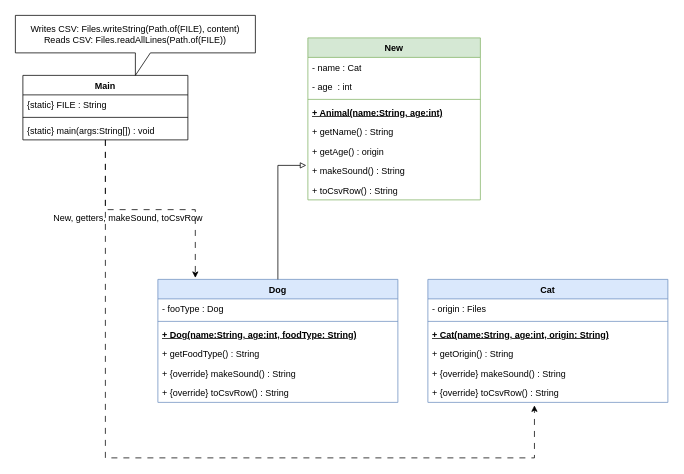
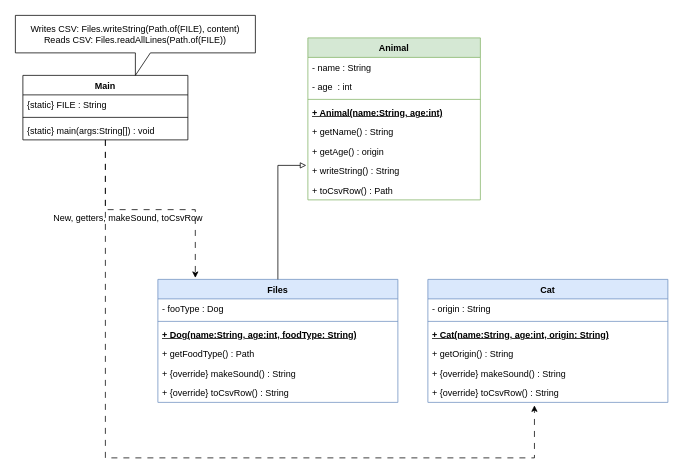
  <mxCell id="0" />
  <mxCell id="1" parent="0" />
- <mxCell id="2" value="New" style="swimlane;fontStyle=1;align=center;verticalAlign=top;childLayout=stackLayout;horizontal=1;startSize=26;horizontalStack=0;resizeParent=1;resizeParentMax=0;resizeLast=0;collapsible=1;marginBottom=0;whiteSpace=wrap;html=1;fillColor=#d5e8d4;strokeColor=#82b366;" vertex="1" parent="1"><mxGeometry x="410" y="50" width="230" height="216" as="geometry" /></mxCell>
- <mxCell id="3" value="- name : Cat" style="text;strokeColor=none;fillColor=none;align=left;verticalAlign=top;spacingLeft=4;spacingRight=4;overflow=hidden;rotatable=0;points=[[0,0.5],[1,0.5]];portConstraint=eastwest;whiteSpace=wrap;html=1;" vertex="1" parent="2"><mxGeometry y="26" width="230" height="26" as="geometry" /></mxCell>
+ <mxCell id="2" value="Animal" style="swimlane;fontStyle=1;align=center;verticalAlign=top;childLayout=stackLayout;horizontal=1;startSize=26;horizontalStack=0;resizeParent=1;resizeParentMax=0;resizeLast=0;collapsible=1;marginBottom=0;whiteSpace=wrap;html=1;fillColor=#d5e8d4;strokeColor=#82b366;" vertex="1" parent="1"><mxGeometry x="410" y="50" width="230" height="216" as="geometry" /></mxCell>
+ <mxCell id="3" value="- name : String" style="text;strokeColor=none;fillColor=none;align=left;verticalAlign=top;spacingLeft=4;spacingRight=4;overflow=hidden;rotatable=0;points=[[0,0.5],[1,0.5]];portConstraint=eastwest;whiteSpace=wrap;html=1;" vertex="1" parent="2"><mxGeometry y="26" width="230" height="26" as="geometry" /></mxCell>
  <mxCell id="4" value="- age&amp;nbsp; : int" style="text;strokeColor=none;fillColor=none;align=left;verticalAlign=top;spacingLeft=4;spacingRight=4;overflow=hidden;rotatable=0;points=[[0,0.5],[1,0.5]];portConstraint=eastwest;whiteSpace=wrap;html=1;" vertex="1" parent="2"><mxGeometry y="52" width="230" height="26" as="geometry" /></mxCell>
  <mxCell id="5" value="" style="line;strokeWidth=1;fillColor=none;align=left;verticalAlign=middle;spacingTop=-1;spacingLeft=3;spacingRight=3;rotatable=0;labelPosition=right;points=[];portConstraint=eastwest;strokeColor=inherit;" vertex="1" parent="2"><mxGeometry y="78" width="230" height="8" as="geometry" /></mxCell>
  <mxCell id="6" value="&lt;b&gt;&lt;u&gt;+ Animal(name:String, age:int)&lt;/u&gt;&lt;/b&gt;" style="text;strokeColor=none;fillColor=none;align=left;verticalAlign=top;spacingLeft=4;spacingRight=4;overflow=hidden;rotatable=0;points=[[0,0.5],[1,0.5]];portConstraint=eastwest;whiteSpace=wrap;html=1;" vertex="1" parent="2"><mxGeometry y="86" width="230" height="26" as="geometry" /></mxCell>
  <mxCell id="7" value="+ getName() : String" style="text;strokeColor=none;fillColor=none;align=left;verticalAlign=top;spacingLeft=4;spacingRight=4;overflow=hidden;rotatable=0;points=[[0,0.5],[1,0.5]];portConstraint=eastwest;whiteSpace=wrap;html=1;" vertex="1" parent="2"><mxGeometry y="112" width="230" height="26" as="geometry" /></mxCell>
  <mxCell id="8" value="+ getAge() : origin" style="text;strokeColor=none;fillColor=none;align=left;verticalAlign=top;spacingLeft=4;spacingRight=4;overflow=hidden;rotatable=0;points=[[0,0.5],[1,0.5]];portConstraint=eastwest;whiteSpace=wrap;html=1;" vertex="1" parent="2"><mxGeometry y="138" width="230" height="26" as="geometry" /></mxCell>
- <mxCell id="9" value="+ makeSound() : String" style="text;strokeColor=none;fillColor=none;align=left;verticalAlign=top;spacingLeft=4;spacingRight=4;overflow=hidden;rotatable=0;points=[[0,0.5],[1,0.5]];portConstraint=eastwest;whiteSpace=wrap;html=1;" vertex="1" parent="2"><mxGeometry y="164" width="230" height="26" as="geometry" /></mxCell>
- <mxCell id="10" value="+ toCsvRow() : String" style="text;strokeColor=none;fillColor=none;align=left;verticalAlign=top;spacingLeft=4;spacingRight=4;overflow=hidden;rotatable=0;points=[[0,0.5],[1,0.5]];portConstraint=eastwest;whiteSpace=wrap;html=1;" vertex="1" parent="2"><mxGeometry y="190" width="230" height="26" as="geometry" /></mxCell>
+ <mxCell id="9" value="+ writeString() : String" style="text;strokeColor=none;fillColor=none;align=left;verticalAlign=top;spacingLeft=4;spacingRight=4;overflow=hidden;rotatable=0;points=[[0,0.5],[1,0.5]];portConstraint=eastwest;whiteSpace=wrap;html=1;" vertex="1" parent="2"><mxGeometry y="164" width="230" height="26" as="geometry" /></mxCell>
+ <mxCell id="10" value="+ toCsvRow() : Path" style="text;strokeColor=none;fillColor=none;align=left;verticalAlign=top;spacingLeft=4;spacingRight=4;overflow=hidden;rotatable=0;points=[[0,0.5],[1,0.5]];portConstraint=eastwest;whiteSpace=wrap;html=1;" vertex="1" parent="2"><mxGeometry y="190" width="230" height="26" as="geometry" /></mxCell>
  <mxCell id="11" value="Cat" style="swimlane;fontStyle=1;align=center;verticalAlign=top;childLayout=stackLayout;horizontal=1;startSize=26;horizontalStack=0;resizeParent=1;resizeParentMax=0;resizeLast=0;collapsible=1;marginBottom=0;whiteSpace=wrap;html=1;fillColor=#dae8fc;strokeColor=#6c8ebf;" vertex="1" parent="1"><mxGeometry x="570" y="372" width="320" height="164" as="geometry" /></mxCell>
- <mxCell id="12" value="- origin : Files" style="text;strokeColor=none;fillColor=none;align=left;verticalAlign=top;spacingLeft=4;spacingRight=4;overflow=hidden;rotatable=0;points=[[0,0.5],[1,0.5]];portConstraint=eastwest;whiteSpace=wrap;html=1;" vertex="1" parent="11"><mxGeometry y="26" width="320" height="26" as="geometry" /></mxCell>
+ <mxCell id="12" value="- origin : String" style="text;strokeColor=none;fillColor=none;align=left;verticalAlign=top;spacingLeft=4;spacingRight=4;overflow=hidden;rotatable=0;points=[[0,0.5],[1,0.5]];portConstraint=eastwest;whiteSpace=wrap;html=1;" vertex="1" parent="11"><mxGeometry y="26" width="320" height="26" as="geometry" /></mxCell>
  <mxCell id="13" value="" style="line;strokeWidth=1;fillColor=none;align=left;verticalAlign=middle;spacingTop=-1;spacingLeft=3;spacingRight=3;rotatable=0;labelPosition=right;points=[];portConstraint=eastwest;strokeColor=inherit;" vertex="1" parent="11"><mxGeometry y="52" width="320" height="8" as="geometry" /></mxCell>
  <mxCell id="14" value="&lt;b&gt;&lt;u&gt;+ Cat(name:String, age:int, origin: String)&lt;/u&gt;&lt;/b&gt;" style="text;strokeColor=none;fillColor=none;align=left;verticalAlign=top;spacingLeft=4;spacingRight=4;overflow=hidden;rotatable=0;points=[[0,0.5],[1,0.5]];portConstraint=eastwest;whiteSpace=wrap;html=1;" vertex="1" parent="11"><mxGeometry y="60" width="320" height="26" as="geometry" /></mxCell>
  <mxCell id="15" value="+ getOrigin() : String" style="text;strokeColor=none;fillColor=none;align=left;verticalAlign=top;spacingLeft=4;spacingRight=4;overflow=hidden;rotatable=0;points=[[0,0.5],[1,0.5]];portConstraint=eastwest;whiteSpace=wrap;html=1;" vertex="1" parent="11"><mxGeometry y="86" width="320" height="26" as="geometry" /></mxCell>
  <mxCell id="16" value="+ {override} makeSound() : String" style="text;strokeColor=none;fillColor=none;align=left;verticalAlign=top;spacingLeft=4;spacingRight=4;overflow=hidden;rotatable=0;points=[[0,0.5],[1,0.5]];portConstraint=eastwest;whiteSpace=wrap;html=1;" vertex="1" parent="11"><mxGeometry y="112" width="320" height="26" as="geometry" /></mxCell>
  <mxCell id="17" value="+&amp;nbsp;{override} toCsvRow() : String" style="text;strokeColor=none;fillColor=none;align=left;verticalAlign=top;spacingLeft=4;spacingRight=4;overflow=hidden;rotatable=0;points=[[0,0.5],[1,0.5]];portConstraint=eastwest;whiteSpace=wrap;html=1;" vertex="1" parent="11"><mxGeometry y="138" width="320" height="26" as="geometry" /></mxCell>
- <mxCell id="18" value="Dog" style="swimlane;fontStyle=1;align=center;verticalAlign=top;childLayout=stackLayout;horizontal=1;startSize=26;horizontalStack=0;resizeParent=1;resizeParentMax=0;resizeLast=0;collapsible=1;marginBottom=0;whiteSpace=wrap;html=1;fillColor=#dae8fc;strokeColor=#6c8ebf;" vertex="1" parent="1"><mxGeometry x="210" y="372" width="320" height="164" as="geometry" /></mxCell>
+ <mxCell id="18" value="Files" style="swimlane;fontStyle=1;align=center;verticalAlign=top;childLayout=stackLayout;horizontal=1;startSize=26;horizontalStack=0;resizeParent=1;resizeParentMax=0;resizeLast=0;collapsible=1;marginBottom=0;whiteSpace=wrap;html=1;fillColor=#dae8fc;strokeColor=#6c8ebf;" vertex="1" parent="1"><mxGeometry x="210" y="372" width="320" height="164" as="geometry" /></mxCell>
  <mxCell id="19" value="- fooType : Dog" style="text;strokeColor=none;fillColor=none;align=left;verticalAlign=top;spacingLeft=4;spacingRight=4;overflow=hidden;rotatable=0;points=[[0,0.5],[1,0.5]];portConstraint=eastwest;whiteSpace=wrap;html=1;" vertex="1" parent="18"><mxGeometry y="26" width="320" height="26" as="geometry" /></mxCell>
  <mxCell id="20" value="" style="line;strokeWidth=1;fillColor=none;align=left;verticalAlign=middle;spacingTop=-1;spacingLeft=3;spacingRight=3;rotatable=0;labelPosition=right;points=[];portConstraint=eastwest;strokeColor=inherit;" vertex="1" parent="18"><mxGeometry y="52" width="320" height="8" as="geometry" /></mxCell>
  <mxCell id="21" value="&lt;b&gt;&lt;u&gt;+ Dog(name:String, age:int, foodType: String)&lt;/u&gt;&lt;/b&gt;" style="text;strokeColor=none;fillColor=none;align=left;verticalAlign=top;spacingLeft=4;spacingRight=4;overflow=hidden;rotatable=0;points=[[0,0.5],[1,0.5]];portConstraint=eastwest;whiteSpace=wrap;html=1;" vertex="1" parent="18"><mxGeometry y="60" width="320" height="26" as="geometry" /></mxCell>
- <mxCell id="22" value="+ getFoodType() : String" style="text;strokeColor=none;fillColor=none;align=left;verticalAlign=top;spacingLeft=4;spacingRight=4;overflow=hidden;rotatable=0;points=[[0,0.5],[1,0.5]];portConstraint=eastwest;whiteSpace=wrap;html=1;" vertex="1" parent="18"><mxGeometry y="86" width="320" height="26" as="geometry" /></mxCell>
+ <mxCell id="22" value="+ getFoodType() : Path" style="text;strokeColor=none;fillColor=none;align=left;verticalAlign=top;spacingLeft=4;spacingRight=4;overflow=hidden;rotatable=0;points=[[0,0.5],[1,0.5]];portConstraint=eastwest;whiteSpace=wrap;html=1;" vertex="1" parent="18"><mxGeometry y="86" width="320" height="26" as="geometry" /></mxCell>
  <mxCell id="23" value="+ {override} makeSound() : String" style="text;strokeColor=none;fillColor=none;align=left;verticalAlign=top;spacingLeft=4;spacingRight=4;overflow=hidden;rotatable=0;points=[[0,0.5],[1,0.5]];portConstraint=eastwest;whiteSpace=wrap;html=1;" vertex="1" parent="18"><mxGeometry y="112" width="320" height="26" as="geometry" /></mxCell>
  <mxCell id="24" value="+&amp;nbsp;{override} toCsvRow() : String" style="text;strokeColor=none;fillColor=none;align=left;verticalAlign=top;spacingLeft=4;spacingRight=4;overflow=hidden;rotatable=0;points=[[0,0.5],[1,0.5]];portConstraint=eastwest;whiteSpace=wrap;html=1;" vertex="1" parent="18"><mxGeometry y="138" width="320" height="26" as="geometry" /></mxCell>
  <mxCell id="25" value="Main" style="swimlane;fontStyle=1;align=center;verticalAlign=top;childLayout=stackLayout;horizontal=1;startSize=26;horizontalStack=0;resizeParent=1;resizeParentMax=0;resizeLast=0;collapsible=1;marginBottom=0;whiteSpace=wrap;html=1;" vertex="1" parent="1"><mxGeometry x="30" y="100" width="220" height="86" as="geometry" /></mxCell>
  <mxCell id="26" value="{static} FILE : String" style="text;strokeColor=none;fillColor=none;align=left;verticalAlign=top;spacingLeft=4;spacingRight=4;overflow=hidden;rotatable=0;points=[[0,0.5],[1,0.5]];portConstraint=eastwest;whiteSpace=wrap;html=1;" vertex="1" parent="25"><mxGeometry y="26" width="220" height="26" as="geometry" /></mxCell>
  <mxCell id="27" value="" style="line;strokeWidth=1;fillColor=none;align=left;verticalAlign=middle;spacingTop=-1;spacingLeft=3;spacingRight=3;rotatable=0;labelPosition=right;points=[];portConstraint=eastwest;strokeColor=inherit;" vertex="1" parent="25"><mxGeometry y="52" width="220" height="8" as="geometry" /></mxCell>
  <mxCell id="28" value="{static} main(args:String[]) : void" style="text;strokeColor=none;fillColor=none;align=left;verticalAlign=top;spacingLeft=4;spacingRight=4;overflow=hidden;rotatable=0;points=[[0,0.5],[1,0.5]];portConstraint=eastwest;whiteSpace=wrap;html=1;" vertex="1" parent="25"><mxGeometry y="60" width="220" height="26" as="geometry" /></mxCell>
  <mxCell id="29" value="Writes CSV:&amp;nbsp;Files.writeString(Path.of(FILE), content)&lt;div&gt;Reads CSV: Files.readAllLines(Path.of(FILE))&lt;/div&gt;" style="shape=callout;whiteSpace=wrap;html=1;perimeter=calloutPerimeter;" vertex="1" parent="1"><mxGeometry x="20" y="20" width="320" height="80" as="geometry" /></mxCell>
  <mxCell id="30" style="edgeStyle=orthogonalEdgeStyle;rounded=0;orthogonalLoop=1;jettySize=auto;html=1;exitX=0.5;exitY=0;exitDx=0;exitDy=0;entryX=-0.009;entryY=0.231;entryDx=0;entryDy=0;entryPerimeter=0;endArrow=block;endFill=0;" edge="1" parent="1" source="18" target="9"><mxGeometry relative="1" as="geometry" /></mxCell>
  <mxCell id="31" style="edgeStyle=orthogonalEdgeStyle;rounded=0;orthogonalLoop=1;jettySize=auto;html=1;entryX=0.156;entryY=-0.012;entryDx=0;entryDy=0;entryPerimeter=0;dashed=1;dashPattern=8 8;" edge="1" parent="1" source="25" target="18"><mxGeometry relative="1" as="geometry" /></mxCell>
  <mxCell id="32" style="edgeStyle=orthogonalEdgeStyle;rounded=0;orthogonalLoop=1;jettySize=auto;html=1;entryX=0.444;entryY=1.154;entryDx=0;entryDy=0;entryPerimeter=0;dashed=1;dashPattern=8 8;" edge="1" parent="1" source="28" target="17"><mxGeometry relative="1" as="geometry"><Array as="points"><mxPoint x="140" y="610" /><mxPoint x="712" y="610" /></Array></mxGeometry></mxCell>
  <mxCell id="33" value="New, getters, makeSound, toCsvRow" style="text;html=1;align=center;verticalAlign=middle;resizable=0;points=[];autosize=1;strokeColor=none;fillColor=none;" vertex="1" parent="1"><mxGeometry x="60" y="276" width="220" height="30" as="geometry" /></mxCell>
